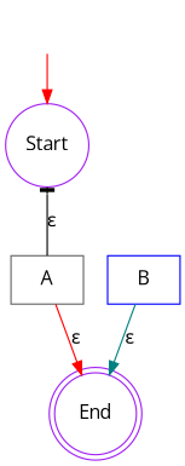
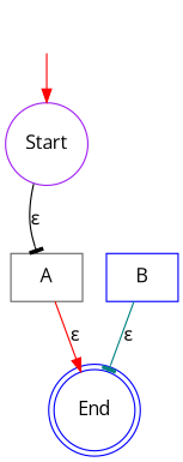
  digraph {
    fontname="Open Sans"
    ppi=300
    rankdir=TB
    node [color=blue fontname="Open Sans" shape=rectangle]
    edge [arrowhead=normal color=red fontname="Open Sans"]
    "" [shape=none]
    Start [color=purple shape=circle]
    A [color=gray40]
-   End [color=purple shape=doublecircle]
+   End [shape=doublecircle]
    B
    "" -> Start
-   A -> Start [arrowhead=tee color=black label="ɛ"]
+   Start -> A [arrowhead=tee color=black label="ɛ"]
    A -> End [label="ɛ"]
-   B -> End [color=teal label="ɛ"]
+   B -> End [arrowhead=tee color=teal label="ɛ"]
  }
